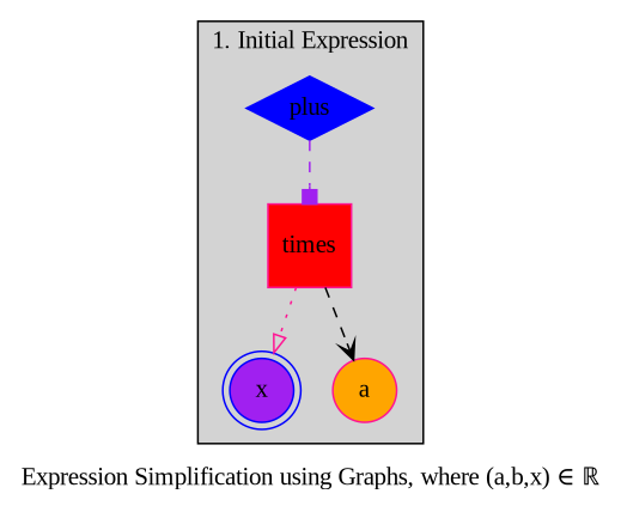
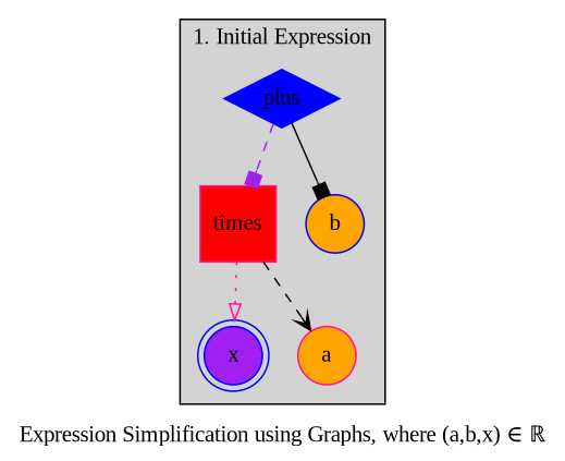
  digraph {
    label="Expression Simplification using Graphs, where (a,b,x) ∈ ℝ"
    shape=rectangle
    style=filled
    fontname="Liberation Serif"
    node [fillcolor=orange shape=circle style=filled color=blue fontname="Liberation Serif"]
    edge [color=black style=dashed arrowhead=box fontname="Liberation Serif"]
    n1 [fillcolor=blue label=plus shape=Mdiamond]
    n2 [fillcolor=red label=times shape=square color=deeppink]
+   n3 [label=b]
    n4 [fillcolor=purple label=x shape=doublecircle]
    n5 [label=a color=deeppink]
    subgraph cluster_1 {
      label="1. Initial Expression"
      n1
      n2
+     n3
      n4
      n5
    }
    n1 -> n2 [color=purple]
+   n1 -> n3 [style=solid]
    n2 -> n4 [color=deeppink style=dotted arrowhead=onormal]
    n2 -> n5 [arrowhead=vee]
  }
